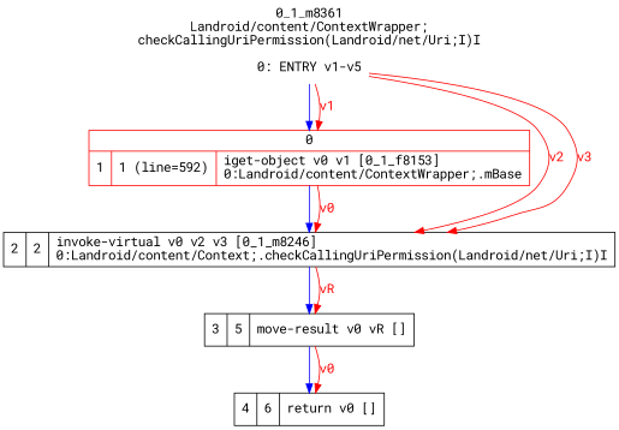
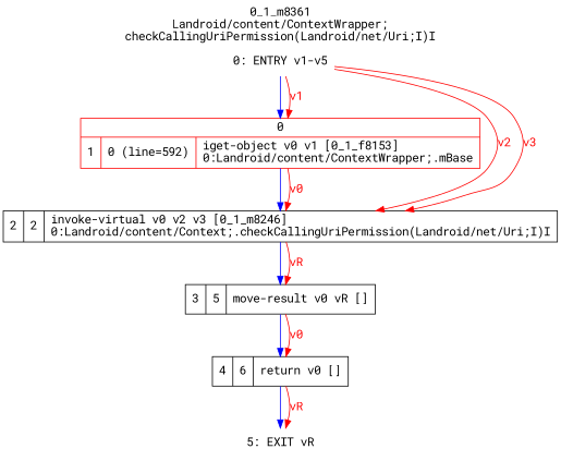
  digraph {
    fontname="Roboto Mono"
    label="0_1_m8361\nLandroid/content/ContextWrapper;\ncheckCallingUriPermission(Landroid/net/Uri;I)I"
    labelloc=t
    rankdir=UD
    node [fontname="Roboto Mono" shape=record]
    edge [color=red fontcolor=red fontname="Roboto Mono"]
    n1 [label="0: ENTRY v1-v5" shape=plaintext]
-   n2 [color=red label="{0|{1|1 (line=592)|iget-object v0 v1 [0_1_f8153]\l0:Landroid/content/ContextWrapper;.mBase\l}}"]
+   n2 [color=red label="{0|{1|0 (line=592)|iget-object v0 v1 [0_1_f8153]\l0:Landroid/content/ContextWrapper;.mBase\l}}"]
    n3 [label="2|2|invoke-virtual v0 v2 v3 [0_1_m8246]\l0:Landroid/content/Context;.checkCallingUriPermission(Landroid/net/Uri;I)I\l"]
    n4 [label="3|5|move-result v0 vR []\l"]
    n5 [label="4|6|return v0 []\l"]
+   n6 [label="5: EXIT vR" shape=plaintext]
    n1 -> n2 [color=blue fontcolor=blue weight=100]
    n1 -> n2 [label=v1]
    n1 -> n3 [label=v2]
    n1 -> n3 [label=v3]
    n2 -> n3 [color=blue fontcolor=blue weight=100]
    n2 -> n3 [label=v0]
    n3 -> n4 [color=blue fontcolor=blue weight=100]
    n3 -> n4 [label=vR]
    n4 -> n5 [color=blue fontcolor=blue weight=100]
    n4 -> n5 [label=v0]
+   n5 -> n6 [color=blue fontcolor=blue weight=100]
+   n5 -> n6 [label=vR]
  }
